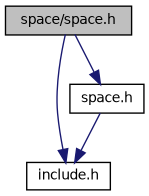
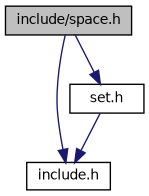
  digraph {
    node [color=black fillcolor=white fontname=Helvetica fontsize=10 shape=record style=filled]
    edge [color=midnightblue fontname=Helvetica fontsize=10 labelfontname=Helvetica labelfontsize=10 style=solid]
-   n1 [fillcolor=grey75 fontcolor=black height=0.2 label="space/space.h" width=0.4]
+   n1 [fillcolor=grey75 fontcolor=black height=0.2 label="include/space.h" width=0.4]
    n2 [height=0.2 label="include.h" width=0.4]
-   n3 [height=0.2 label="space.h" width=0.4]
+   n3 [height=0.2 label="set.h" width=0.4]
    n1 -> n2
    n1 -> n3
    n3 -> n2
  }
